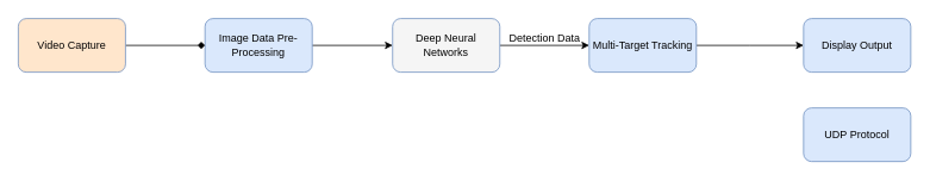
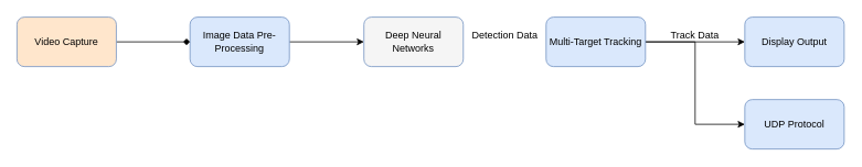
  <mxCell id="0" />
  <mxCell id="1" parent="0" />
  <mxCell id="2" value="" style="edgeStyle=orthogonalEdgeStyle;rounded=0;orthogonalLoop=1;jettySize=auto;html=1;" edge="1" parent="1" source="3" target="5"><mxGeometry relative="1" as="geometry" /></mxCell>
  <mxCell id="3" value="Image Data Pre-Processing" style="rounded=1;whiteSpace=wrap;html=1;fillColor=#dae8fc;strokeColor=#6c8ebf;" vertex="1" parent="1"><mxGeometry x="229" y="20" width="120" height="60" as="geometry" /></mxCell>
- <mxCell id="4" value="" style="edgeStyle=orthogonalEdgeStyle;rounded=0;orthogonalLoop=1;jettySize=auto;html=1;" edge="1" parent="1" source="5" target="8"><mxGeometry relative="1" as="geometry" /></mxCell>
  <mxCell id="5" value="Deep Neural Networks" style="rounded=1;whiteSpace=wrap;html=1;fillColor=#f5f5f5;strokeColor=#6c8ebf;" vertex="1" parent="1"><mxGeometry x="439" y="20" width="120" height="60" as="geometry" /></mxCell>
  <mxCell id="6" style="edgeStyle=orthogonalEdgeStyle;rounded=0;orthogonalLoop=1;jettySize=auto;html=1;exitX=1;exitY=0.5;exitDx=0;exitDy=0;" edge="1" parent="1" source="8"><mxGeometry relative="1" as="geometry"><mxPoint x="899" y="50" as="targetPoint" /></mxGeometry></mxCell>
+ <mxCell id="7" style="edgeStyle=orthogonalEdgeStyle;rounded=0;orthogonalLoop=1;jettySize=auto;html=1;exitX=1;exitY=0.5;exitDx=0;exitDy=0;entryX=0;entryY=0.5;entryDx=0;entryDy=0;" edge="1" parent="1" source="8" target="12"><mxGeometry relative="1" as="geometry" /></mxCell>
  <mxCell id="8" value="Multi-Target Tracking" style="rounded=1;whiteSpace=wrap;html=1;fillColor=#dae8fc;strokeColor=#6c8ebf;" vertex="1" parent="1"><mxGeometry x="659" y="20" width="120" height="60" as="geometry" /></mxCell>
  <mxCell id="9" value="Detection Data" style="text;html=1;align=center;verticalAlign=middle;resizable=0;points=[];autosize=1;strokeColor=none;fillColor=none;" vertex="1" parent="1"><mxGeometry x="559" y="28" width="100" height="30" as="geometry" /></mxCell>
+ <mxCell id="10" value="Track Data" style="text;html=1;strokeColor=none;fillColor=none;align=center;verticalAlign=middle;whiteSpace=wrap;rounded=0;" vertex="1" parent="1"><mxGeometry x="799" y="28" width="80" height="30" as="geometry" /></mxCell>
  <mxCell id="11" value="Display Output" style="rounded=1;whiteSpace=wrap;html=1;fillColor=#dae8fc;strokeColor=#6c8ebf;" vertex="1" parent="1"><mxGeometry x="899" y="20" width="120" height="60" as="geometry" /></mxCell>
  <mxCell id="12" value="UDP Protocol" style="rounded=1;whiteSpace=wrap;html=1;fillColor=#dae8fc;strokeColor=#6c8ebf;" vertex="1" parent="1"><mxGeometry x="899" y="120" width="120" height="60" as="geometry" /></mxCell>
  <mxCell id="13" value="" style="edgeStyle=orthogonalEdgeStyle;rounded=0;orthogonalLoop=1;jettySize=auto;html=1;endArrow=diamond;" edge="1" parent="1" source="14" target="3"><mxGeometry relative="1" as="geometry" /></mxCell>
  <mxCell id="14" value="Video Capture" style="rounded=1;whiteSpace=wrap;html=1;fillColor=#ffe6cc;strokeColor=#6c8ebf;" vertex="1" parent="1"><mxGeometry x="20" y="20" width="120" height="60" as="geometry" /></mxCell>
